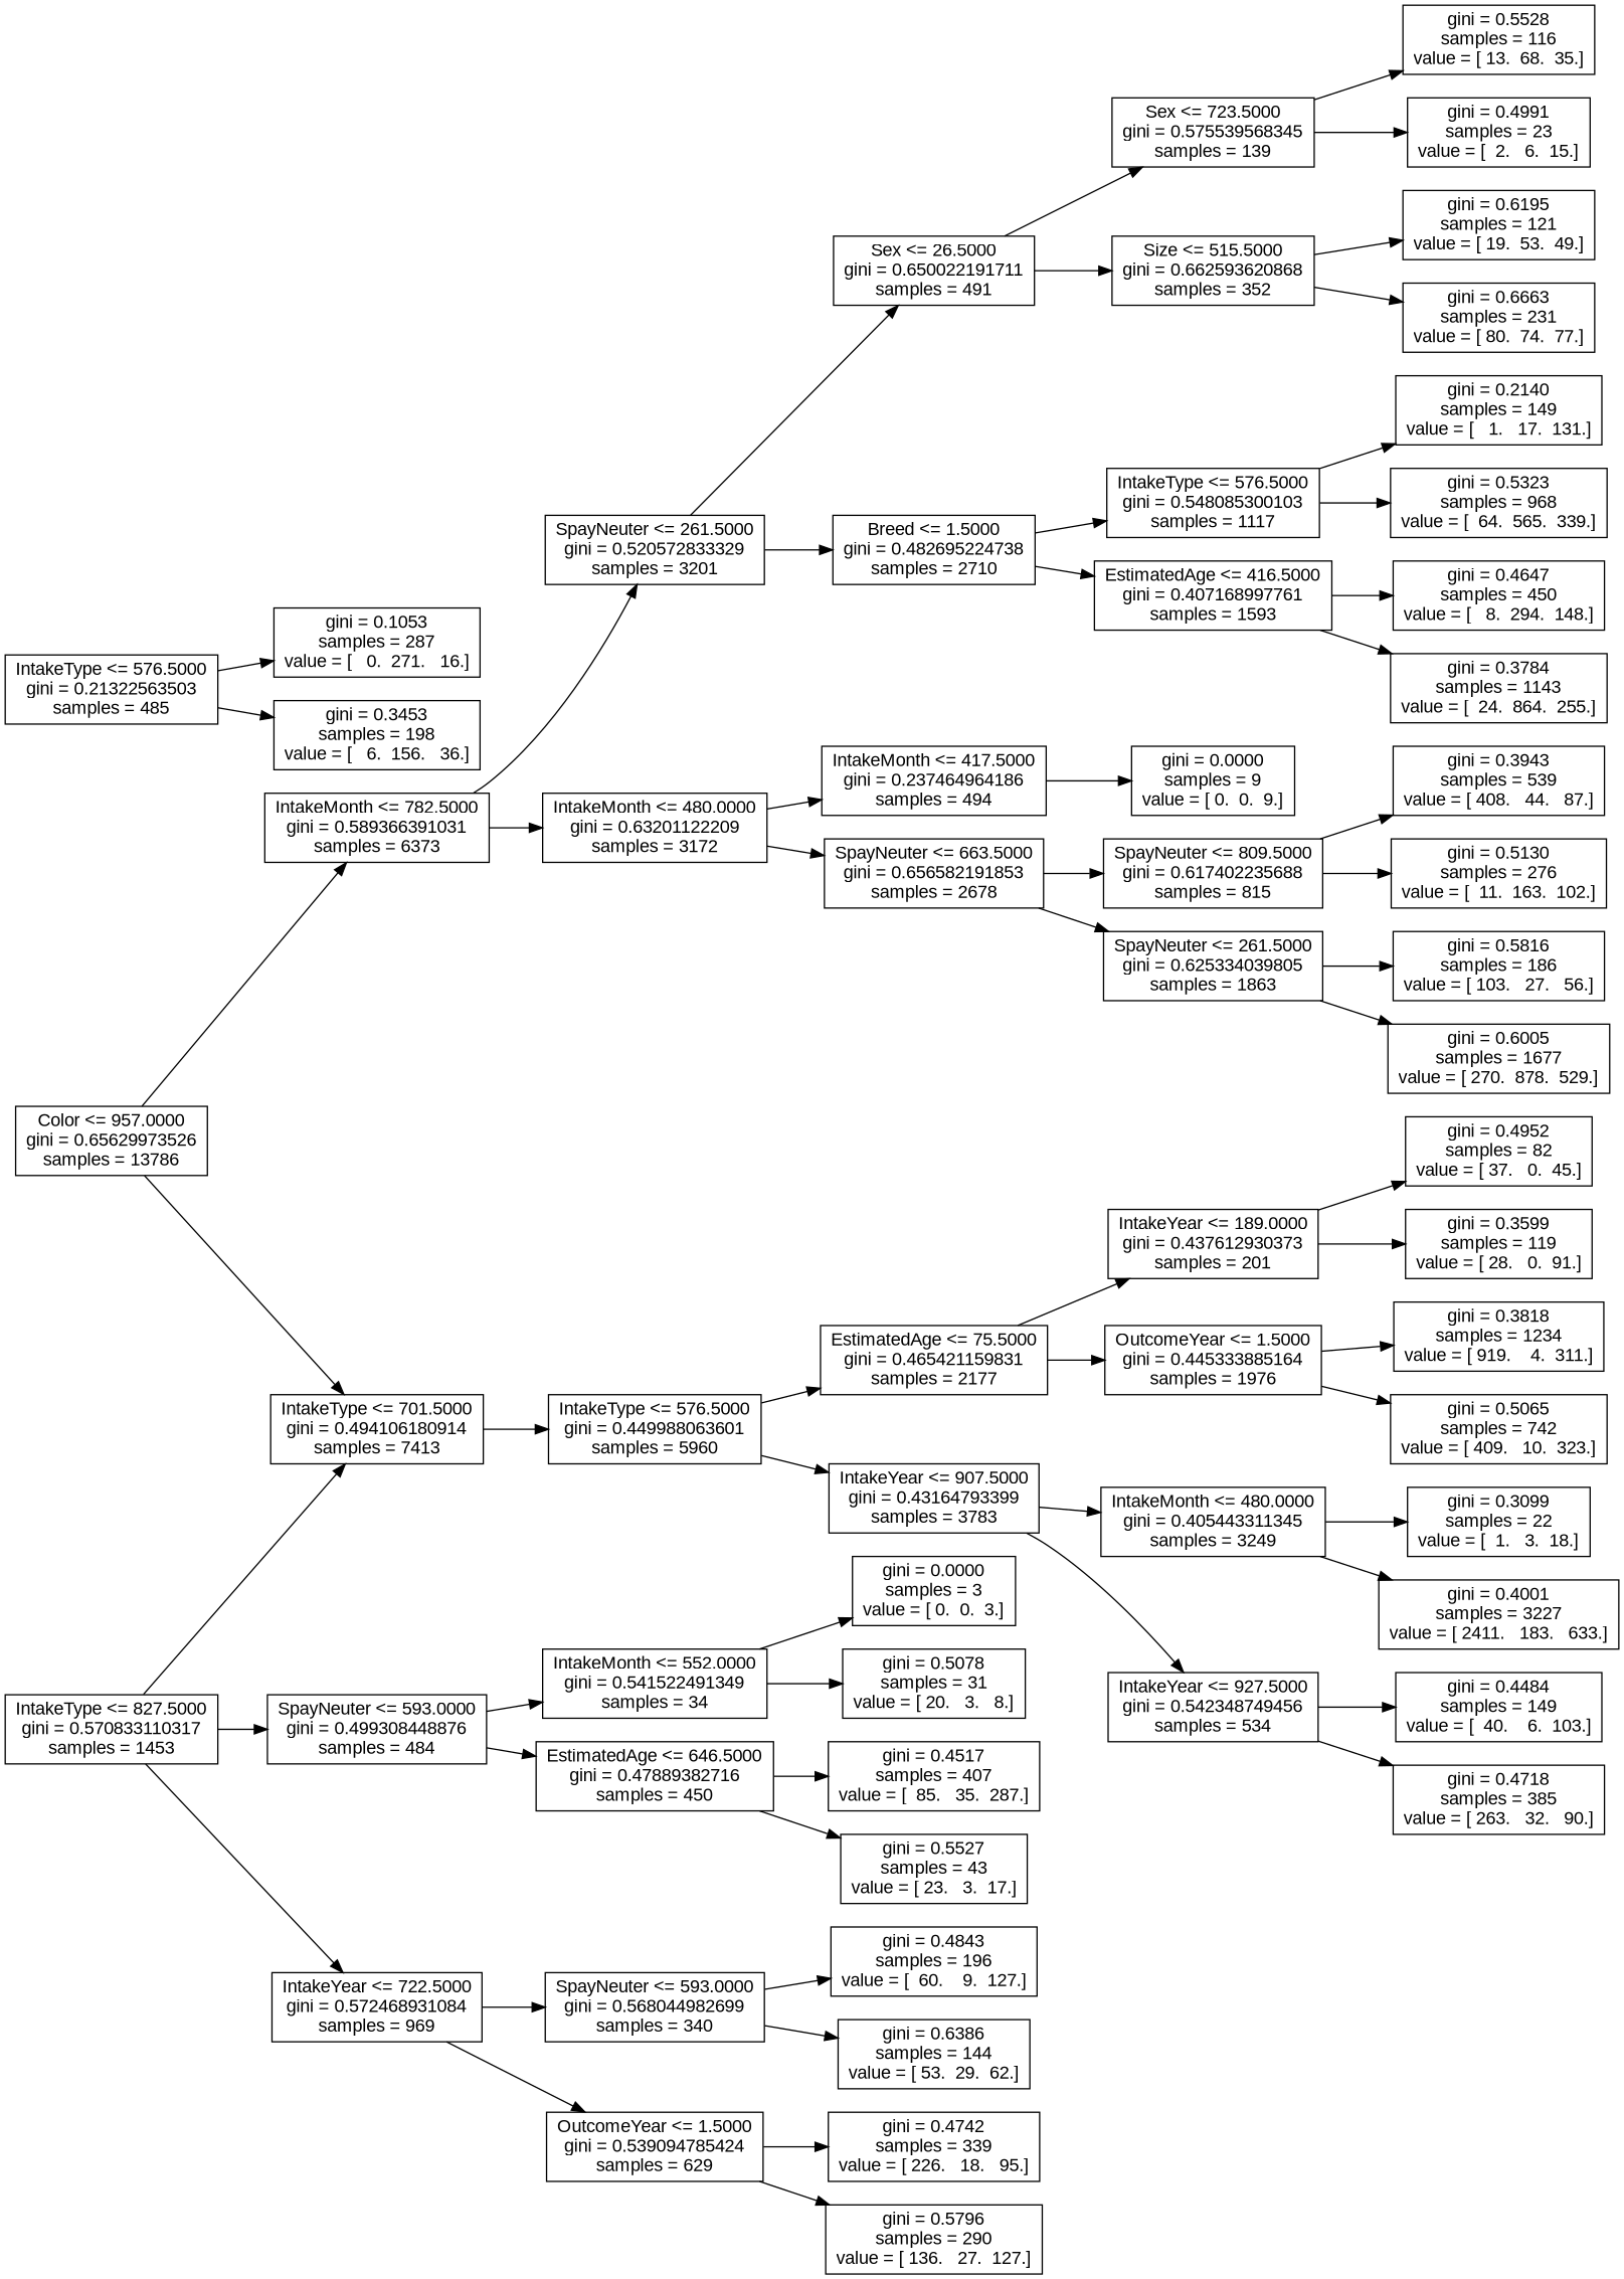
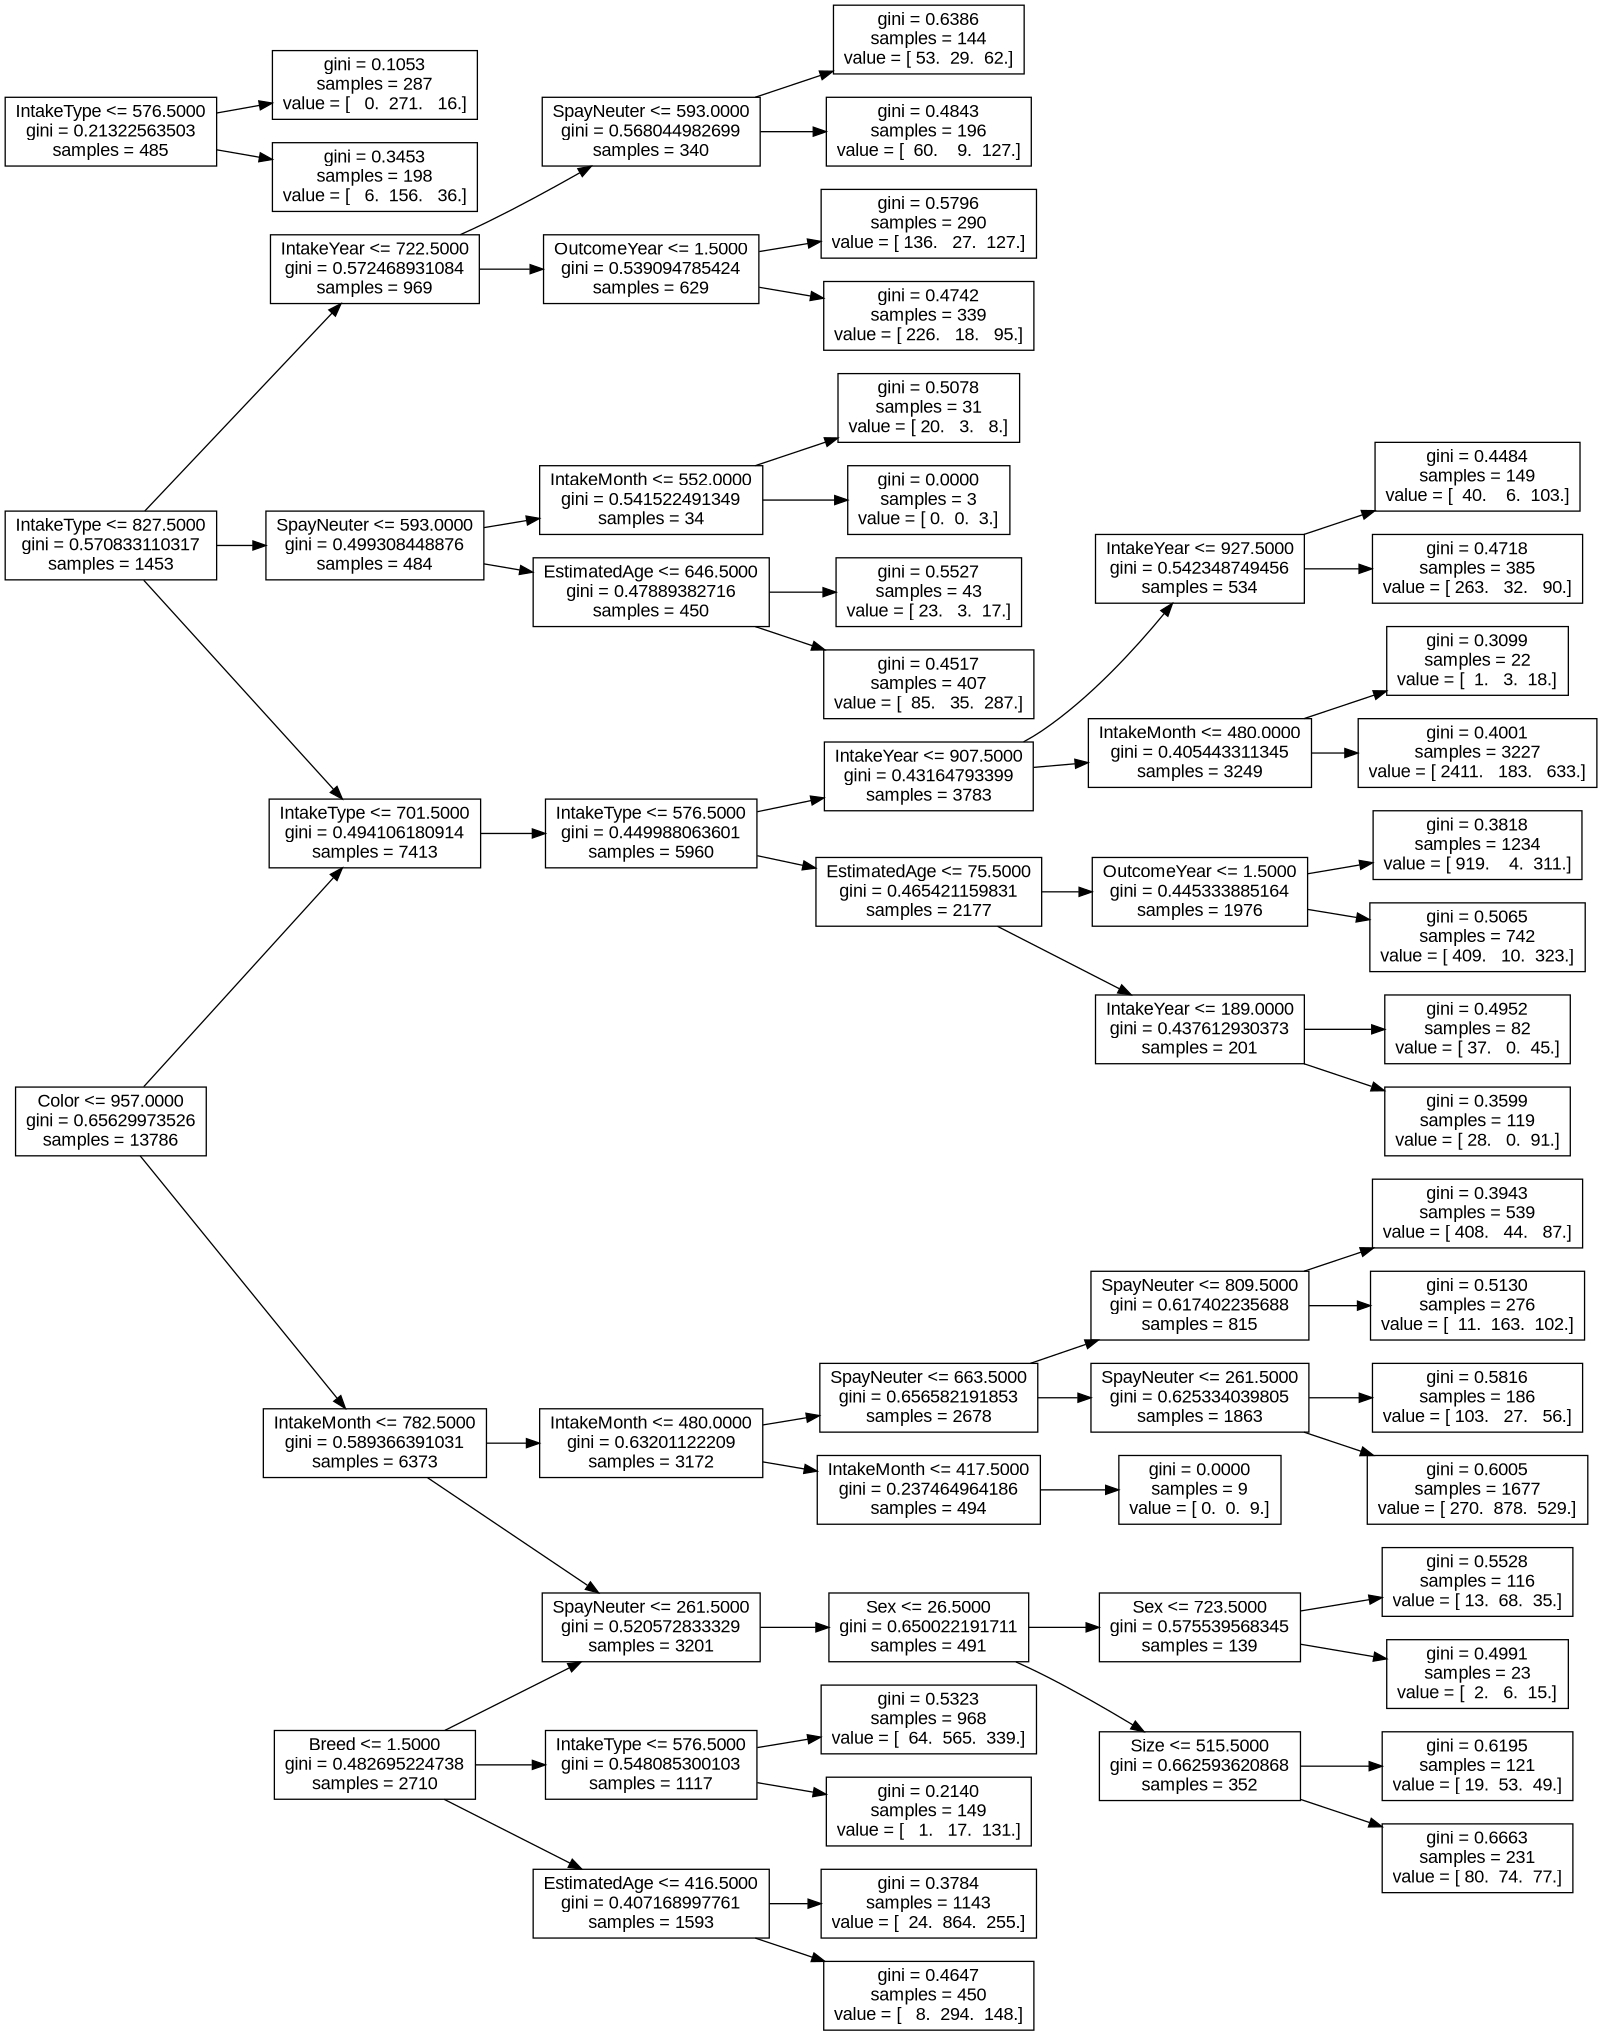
  digraph {
    fontname="Liberation Sans"
    rankdir=LR
    node [fontname="Liberation Sans" shape=box]
    edge [fontname="Liberation Sans"]
    n1 [label="Color <= 957.0000\ngini = 0.65629973526\nsamples = 13786"]
    n2 [label="IntakeType <= 701.5000\ngini = 0.494106180914\nsamples = 7413"]
    n3 [label="IntakeMonth <= 782.5000\ngini = 0.589366391031\nsamples = 6373"]
    n4 [label="IntakeType <= 576.5000\ngini = 0.449988063601\nsamples = 5960"]
    n5 [label="IntakeMonth <= 480.0000\ngini = 0.63201122209\nsamples = 3172"]
    n6 [label="SpayNeuter <= 261.5000\ngini = 0.520572833329\nsamples = 3201"]
    n7 [label="EstimatedAge <= 75.5000\ngini = 0.465421159831\nsamples = 2177"]
    n8 [label="IntakeYear <= 907.5000\ngini = 0.43164793399\nsamples = 3783"]
    n9 [label="IntakeType <= 827.5000\ngini = 0.570833110317\nsamples = 1453"]
    n10 [label="SpayNeuter <= 593.0000\ngini = 0.499308448876\nsamples = 484"]
    n11 [label="IntakeYear <= 722.5000\ngini = 0.572468931084\nsamples = 969"]
    n12 [label="IntakeYear <= 189.0000\ngini = 0.437612930373\nsamples = 201"]
    n13 [label="OutcomeYear <= 1.5000\ngini = 0.445333885164\nsamples = 1976"]
    n14 [label="IntakeMonth <= 480.0000\ngini = 0.405443311345\nsamples = 3249"]
    n15 [label="IntakeYear <= 927.5000\ngini = 0.542348749456\nsamples = 534"]
    n16 [label="gini = 0.4952\nsamples = 82\nvalue = [ 37.   0.  45.]"]
    n17 [label="gini = 0.3599\nsamples = 119\nvalue = [ 28.   0.  91.]"]
    n18 [label="gini = 0.3818\nsamples = 1234\nvalue = [ 919.    4.  311.]"]
    n19 [label="gini = 0.5065\nsamples = 742\nvalue = [ 409.   10.  323.]"]
    n20 [label="gini = 0.3099\nsamples = 22\nvalue = [  1.   3.  18.]"]
    n21 [label="gini = 0.4001\nsamples = 3227\nvalue = [ 2411.   183.   633.]"]
    n22 [label="gini = 0.4484\nsamples = 149\nvalue = [  40.    6.  103.]"]
    n23 [label="gini = 0.4718\nsamples = 385\nvalue = [ 263.   32.   90.]"]
    n24 [label="EstimatedAge <= 646.5000\ngini = 0.47889382716\nsamples = 450"]
    n25 [label="IntakeMonth <= 552.0000\ngini = 0.541522491349\nsamples = 34"]
    n26 [label="OutcomeYear <= 1.5000\ngini = 0.539094785424\nsamples = 629"]
    n27 [label="SpayNeuter <= 593.0000\ngini = 0.568044982699\nsamples = 340"]
    n28 [label="gini = 0.4517\nsamples = 407\nvalue = [  85.   35.  287.]"]
    n29 [label="gini = 0.5527\nsamples = 43\nvalue = [ 23.   3.  17.]"]
    n30 [label="gini = 0.0000\nsamples = 3\nvalue = [ 0.  0.  3.]"]
    n31 [label="gini = 0.5078\nsamples = 31\nvalue = [ 20.   3.   8.]"]
    n32 [label="gini = 0.4742\nsamples = 339\nvalue = [ 226.   18.   95.]"]
    n33 [label="gini = 0.5796\nsamples = 290\nvalue = [ 136.   27.  127.]"]
    n34 [label="gini = 0.4843\nsamples = 196\nvalue = [  60.    9.  127.]"]
    n35 [label="gini = 0.6386\nsamples = 144\nvalue = [ 53.  29.  62.]"]
    n36 [label="IntakeMonth <= 417.5000\ngini = 0.237464964186\nsamples = 494"]
    n37 [label="SpayNeuter <= 663.5000\ngini = 0.656582191853\nsamples = 2678"]
    n38 [label="Sex <= 26.5000\ngini = 0.650022191711\nsamples = 491"]
    n39 [label="Breed <= 1.5000\ngini = 0.482695224738\nsamples = 2710"]
    n40 [label="gini = 0.0000\nsamples = 9\nvalue = [ 0.  0.  9.]"]
    n41 [label="SpayNeuter <= 261.5000\ngini = 0.625334039805\nsamples = 1863"]
    n42 [label="SpayNeuter <= 809.5000\ngini = 0.617402235688\nsamples = 815"]
    n43 [label="IntakeType <= 576.5000\ngini = 0.21322563503\nsamples = 485"]
    n44 [label="gini = 0.1053\nsamples = 287\nvalue = [   0.  271.   16.]"]
    n45 [label="gini = 0.3453\nsamples = 198\nvalue = [   6.  156.   36.]"]
    n46 [label="gini = 0.5816\nsamples = 186\nvalue = [ 103.   27.   56.]"]
    n47 [label="gini = 0.6005\nsamples = 1677\nvalue = [ 270.  878.  529.]"]
    n48 [label="gini = 0.3943\nsamples = 539\nvalue = [ 408.   44.   87.]"]
    n49 [label="gini = 0.5130\nsamples = 276\nvalue = [  11.  163.  102.]"]
    n50 [label="Size <= 515.5000\ngini = 0.662593620868\nsamples = 352"]
    n51 [label="Sex <= 723.5000\ngini = 0.575539568345\nsamples = 139"]
    n52 [label="EstimatedAge <= 416.5000\ngini = 0.407168997761\nsamples = 1593"]
    n53 [label="IntakeType <= 576.5000\ngini = 0.548085300103\nsamples = 1117"]
    n54 [label="gini = 0.6195\nsamples = 121\nvalue = [ 19.  53.  49.]"]
    n55 [label="gini = 0.6663\nsamples = 231\nvalue = [ 80.  74.  77.]"]
    n56 [label="gini = 0.5528\nsamples = 116\nvalue = [ 13.  68.  35.]"]
    n57 [label="gini = 0.4991\nsamples = 23\nvalue = [  2.   6.  15.]"]
    n58 [label="gini = 0.4647\nsamples = 450\nvalue = [   8.  294.  148.]"]
    n59 [label="gini = 0.3784\nsamples = 1143\nvalue = [  24.  864.  255.]"]
    n60 [label="gini = 0.2140\nsamples = 149\nvalue = [   1.   17.  131.]"]
    n61 [label="gini = 0.5323\nsamples = 968\nvalue = [  64.  565.  339.]"]
    n1 -> n2
    n1 -> n3
    n2 -> n4
    n3 -> n5
    n3 -> n6
    n4 -> n7
    n4 -> n8
    n5 -> n36
    n5 -> n37
    n6 -> n38
-   n6 -> n39
+   n39 -> n6
    n7 -> n12
    n7 -> n13
    n8 -> n14
    n8 -> n15
    n9 -> n2
    n9 -> n10
    n9 -> n11
    n10 -> n24
    n10 -> n25
    n11 -> n26
    n11 -> n27
    n12 -> n16
    n12 -> n17
    n13 -> n18
    n13 -> n19
    n14 -> n20
    n14 -> n21
    n15 -> n22
    n15 -> n23
    n24 -> n28
    n24 -> n29
    n25 -> n30
    n25 -> n31
    n26 -> n32
    n26 -> n33
    n27 -> n34
    n27 -> n35
    n36 -> n40
    n37 -> n41
    n37 -> n42
    n38 -> n50
    n38 -> n51
    n39 -> n52
    n39 -> n53
    n41 -> n46
    n41 -> n47
    n42 -> n48
    n42 -> n49
    n43 -> n44
    n43 -> n45
    n50 -> n54
    n50 -> n55
    n51 -> n56
    n51 -> n57
    n52 -> n58
    n52 -> n59
    n53 -> n60
    n53 -> n61
  }
